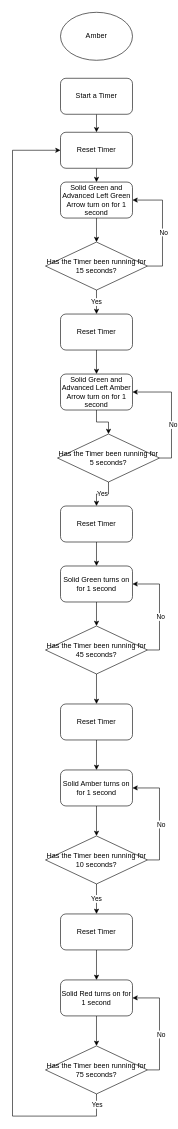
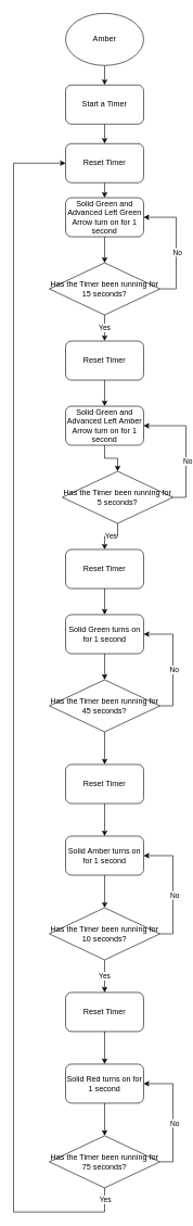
  <mxCell id="0" />
  <mxCell id="1" parent="0" />
+ <mxCell id="2" style="edgeStyle=orthogonalEdgeStyle;rounded=0;orthogonalLoop=1;jettySize=auto;html=1;exitX=0.5;exitY=1;exitDx=0;exitDy=0;entryX=0.5;entryY=0;entryDx=0;entryDy=0;" edge="1" parent="1" source="3" target="7"><mxGeometry relative="1" as="geometry" /></mxCell>
  <mxCell id="3" value="Amber" style="ellipse;whiteSpace=wrap;html=1;" vertex="1" parent="1"><mxGeometry x="100" width="120" height="80" as="geometry" y="20" /></mxCell>
  <mxCell id="4" style="edgeStyle=orthogonalEdgeStyle;rounded=0;orthogonalLoop=1;jettySize=auto;html=1;exitX=0.5;exitY=1;exitDx=0;exitDy=0;entryX=0.5;entryY=0;entryDx=0;entryDy=0;" edge="1" parent="1" source="5" target="11"><mxGeometry relative="1" as="geometry" /></mxCell>
  <mxCell id="5" value="Solid Green and Advanced Left Green Arrow turn on for 1 second" style="rounded=1;whiteSpace=wrap;html=1;" vertex="1" parent="1"><mxGeometry x="100" y="303" width="120" height="60" as="geometry" /></mxCell>
  <mxCell id="6" style="edgeStyle=orthogonalEdgeStyle;rounded=0;orthogonalLoop=1;jettySize=auto;html=1;exitX=0.5;exitY=1;exitDx=0;exitDy=0;entryX=0.5;entryY=0;entryDx=0;entryDy=0;" edge="1" parent="1" source="7" target="46"><mxGeometry relative="1" as="geometry" /></mxCell>
  <mxCell id="7" value="Start a Timer" style="rounded=1;whiteSpace=wrap;html=1;" vertex="1" parent="1"><mxGeometry x="100" y="130" width="120" height="60" as="geometry" /></mxCell>
  <mxCell id="8" style="edgeStyle=orthogonalEdgeStyle;rounded=0;orthogonalLoop=1;jettySize=auto;html=1;exitX=1;exitY=0.5;exitDx=0;exitDy=0;entryX=1;entryY=0.5;entryDx=0;entryDy=0;" edge="1" parent="1" source="11" target="5"><mxGeometry relative="1" as="geometry"><Array as="points"><mxPoint x="270" y="443" /><mxPoint x="270" y="333" /></Array></mxGeometry></mxCell>
  <mxCell id="9" value="No" style="edgeLabel;html=1;align=center;verticalAlign=middle;resizable=0;points=[];" vertex="1" connectable="0" parent="8"><mxGeometry x="-0.114" y="-1" relative="1" as="geometry"><mxPoint as="offset" /></mxGeometry></mxCell>
  <mxCell id="10" value="Yes" style="edgeStyle=orthogonalEdgeStyle;rounded=0;orthogonalLoop=1;jettySize=auto;html=1;exitX=0.5;exitY=1;exitDx=0;exitDy=0;entryX=0.5;entryY=0;entryDx=0;entryDy=0;" edge="1" parent="1" source="11" target="13"><mxGeometry relative="1" as="geometry" /></mxCell>
  <mxCell id="11" value="Has the Timer been running for 15 seconds?" style="rhombus;whiteSpace=wrap;html=1;" vertex="1" parent="1"><mxGeometry x="75" y="403" width="170" height="80" as="geometry" /></mxCell>
  <mxCell id="12" style="edgeStyle=orthogonalEdgeStyle;rounded=0;orthogonalLoop=1;jettySize=auto;html=1;exitX=0.5;exitY=1;exitDx=0;exitDy=0;entryX=0.5;entryY=0;entryDx=0;entryDy=0;" edge="1" parent="1" source="13" target="15"><mxGeometry relative="1" as="geometry" /></mxCell>
  <mxCell id="13" value="Reset Timer" style="rounded=1;whiteSpace=wrap;html=1;" vertex="1" parent="1"><mxGeometry x="100" y="523" width="120" height="60" as="geometry" /></mxCell>
  <mxCell id="14" style="edgeStyle=orthogonalEdgeStyle;rounded=0;orthogonalLoop=1;jettySize=auto;html=1;exitX=0.5;exitY=1;exitDx=0;exitDy=0;entryX=0.5;entryY=0;entryDx=0;entryDy=0;" edge="1" parent="1" source="15" target="19"><mxGeometry relative="1" as="geometry" /></mxCell>
  <mxCell id="15" value="Solid Green and Advanced Left Amber Arrow turn on for 1 second" style="rounded=1;whiteSpace=wrap;html=1;" vertex="1" parent="1"><mxGeometry x="100" y="623" width="120" height="60" as="geometry" /></mxCell>
  <mxCell id="16" style="edgeStyle=orthogonalEdgeStyle;rounded=0;orthogonalLoop=1;jettySize=auto;html=1;exitX=1;exitY=0.5;exitDx=0;exitDy=0;entryX=1;entryY=0.5;entryDx=0;entryDy=0;" edge="1" parent="1" source="19" target="15"><mxGeometry relative="1" as="geometry" /></mxCell>
  <mxCell id="17" value="No" style="edgeLabel;html=1;align=center;verticalAlign=middle;resizable=0;points=[];" vertex="1" connectable="0" parent="16"><mxGeometry x="-0.223" y="-2" relative="1" as="geometry"><mxPoint as="offset" /></mxGeometry></mxCell>
  <mxCell id="18" value="Yes" style="edgeStyle=orthogonalEdgeStyle;rounded=0;orthogonalLoop=1;jettySize=auto;html=1;exitX=0.5;exitY=1;exitDx=0;exitDy=0;entryX=0.5;entryY=0;entryDx=0;entryDy=0;" edge="1" parent="1" source="19" target="21"><mxGeometry relative="1" as="geometry"><mxPoint x="160" y="843" as="targetPoint" /></mxGeometry></mxCell>
  <mxCell id="19" value="Has the Timer been running for 5 seconds?" style="rhombus;whiteSpace=wrap;html=1;" vertex="1" parent="1"><mxGeometry x="95" y="723" width="170" height="80" as="geometry" /></mxCell>
  <mxCell id="20" style="edgeStyle=orthogonalEdgeStyle;rounded=0;orthogonalLoop=1;jettySize=auto;html=1;exitX=0.5;exitY=1;exitDx=0;exitDy=0;entryX=0.5;entryY=0;entryDx=0;entryDy=0;" edge="1" parent="1" source="21" target="23"><mxGeometry relative="1" as="geometry" /></mxCell>
  <mxCell id="21" value="Reset Timer" style="rounded=1;whiteSpace=wrap;html=1;" vertex="1" parent="1"><mxGeometry x="100" y="843" width="120" height="60" as="geometry" /></mxCell>
  <mxCell id="22" style="edgeStyle=orthogonalEdgeStyle;rounded=0;orthogonalLoop=1;jettySize=auto;html=1;exitX=0.5;exitY=1;exitDx=0;exitDy=0;entryX=0.5;entryY=0;entryDx=0;entryDy=0;" edge="1" parent="1" source="23" target="27"><mxGeometry relative="1" as="geometry" /></mxCell>
  <mxCell id="23" value="Solid Green turns on for 1 second" style="rounded=1;whiteSpace=wrap;html=1;" vertex="1" parent="1"><mxGeometry x="100" y="943" width="120" height="60" as="geometry" /></mxCell>
  <mxCell id="24" style="edgeStyle=orthogonalEdgeStyle;rounded=0;orthogonalLoop=1;jettySize=auto;html=1;exitX=1;exitY=0.5;exitDx=0;exitDy=0;entryX=1;entryY=0.5;entryDx=0;entryDy=0;" edge="1" parent="1" source="27" target="23"><mxGeometry relative="1" as="geometry" /></mxCell>
  <mxCell id="25" value="No" style="edgeLabel;html=1;align=center;verticalAlign=middle;resizable=0;points=[];" vertex="1" connectable="0" parent="24"><mxGeometry x="-0.131" y="-1" relative="1" as="geometry"><mxPoint as="offset" /></mxGeometry></mxCell>
  <mxCell id="26" style="edgeStyle=orthogonalEdgeStyle;rounded=0;orthogonalLoop=1;jettySize=auto;html=1;exitX=0.5;exitY=1;exitDx=0;exitDy=0;entryX=0.5;entryY=0;entryDx=0;entryDy=0;" edge="1" parent="1" source="27" target="31"><mxGeometry relative="1" as="geometry" /></mxCell>
  <mxCell id="27" value="Has the Timer been running for 45 seconds?" style="rhombus;whiteSpace=wrap;html=1;" vertex="1" parent="1"><mxGeometry x="75" y="1043" width="170" height="80" as="geometry" /></mxCell>
  <mxCell id="28" style="edgeStyle=orthogonalEdgeStyle;rounded=0;orthogonalLoop=1;jettySize=auto;html=1;exitX=0.5;exitY=1;exitDx=0;exitDy=0;entryX=0.5;entryY=0;entryDx=0;entryDy=0;" edge="1" parent="1" source="29" target="35"><mxGeometry relative="1" as="geometry" /></mxCell>
  <mxCell id="29" value="Solid Amber turns on for 1 second" style="rounded=1;whiteSpace=wrap;html=1;" vertex="1" parent="1"><mxGeometry x="100" y="1283" width="120" height="60" as="geometry" /></mxCell>
  <mxCell id="30" style="edgeStyle=orthogonalEdgeStyle;rounded=0;orthogonalLoop=1;jettySize=auto;html=1;exitX=0.5;exitY=1;exitDx=0;exitDy=0;entryX=0.5;entryY=0;entryDx=0;entryDy=0;" edge="1" parent="1" source="31" target="29"><mxGeometry relative="1" as="geometry" /></mxCell>
  <mxCell id="31" value="Reset Timer" style="rounded=1;whiteSpace=wrap;html=1;" vertex="1" parent="1"><mxGeometry x="100" y="1173" width="120" height="60" as="geometry" /></mxCell>
  <mxCell id="32" style="edgeStyle=orthogonalEdgeStyle;rounded=0;orthogonalLoop=1;jettySize=auto;html=1;exitX=1;exitY=0.5;exitDx=0;exitDy=0;entryX=1;entryY=0.5;entryDx=0;entryDy=0;" edge="1" parent="1" source="35" target="29"><mxGeometry relative="1" as="geometry" /></mxCell>
  <mxCell id="33" value="No" style="edgeLabel;html=1;align=center;verticalAlign=middle;resizable=0;points=[];" vertex="1" connectable="0" parent="32"><mxGeometry x="-0.131" y="-2" relative="1" as="geometry"><mxPoint as="offset" /></mxGeometry></mxCell>
  <mxCell id="34" value="Yes" style="edgeStyle=orthogonalEdgeStyle;rounded=0;orthogonalLoop=1;jettySize=auto;html=1;exitX=0.5;exitY=1;exitDx=0;exitDy=0;entryX=0.5;entryY=0;entryDx=0;entryDy=0;" edge="1" parent="1" source="35" target="39"><mxGeometry relative="1" as="geometry" /></mxCell>
  <mxCell id="35" value="Has the Timer been running for 10 seconds?" style="rhombus;whiteSpace=wrap;html=1;" vertex="1" parent="1"><mxGeometry x="75" y="1393" width="170" height="80" as="geometry" /></mxCell>
  <mxCell id="36" style="edgeStyle=orthogonalEdgeStyle;rounded=0;orthogonalLoop=1;jettySize=auto;html=1;exitX=0.5;exitY=1;exitDx=0;exitDy=0;entryX=0.5;entryY=0;entryDx=0;entryDy=0;" edge="1" parent="1" source="37" target="44"><mxGeometry relative="1" as="geometry" /></mxCell>
  <mxCell id="37" value="Solid Red turns on for 1 second" style="rounded=1;whiteSpace=wrap;html=1;" vertex="1" parent="1"><mxGeometry x="100" y="1633" width="120" height="60" as="geometry" /></mxCell>
  <mxCell id="38" style="edgeStyle=orthogonalEdgeStyle;rounded=0;orthogonalLoop=1;jettySize=auto;html=1;exitX=0.5;exitY=1;exitDx=0;exitDy=0;entryX=0.5;entryY=0;entryDx=0;entryDy=0;" edge="1" parent="1" source="39" target="37"><mxGeometry relative="1" as="geometry" /></mxCell>
  <mxCell id="39" value="Reset Timer" style="rounded=1;whiteSpace=wrap;html=1;" vertex="1" parent="1"><mxGeometry x="100" y="1523" width="120" height="60" as="geometry" /></mxCell>
  <mxCell id="40" style="edgeStyle=orthogonalEdgeStyle;rounded=0;orthogonalLoop=1;jettySize=auto;html=1;exitX=1;exitY=0.5;exitDx=0;exitDy=0;entryX=1;entryY=0.5;entryDx=0;entryDy=0;" edge="1" parent="1" source="44" target="37"><mxGeometry relative="1" as="geometry" /></mxCell>
  <mxCell id="41" value="No" style="edgeLabel;html=1;align=center;verticalAlign=middle;resizable=0;points=[];" vertex="1" connectable="0" parent="40"><mxGeometry x="-0.131" y="-2" relative="1" as="geometry"><mxPoint as="offset" /></mxGeometry></mxCell>
  <mxCell id="42" style="edgeStyle=orthogonalEdgeStyle;rounded=0;orthogonalLoop=1;jettySize=auto;html=1;exitX=0.5;exitY=1;exitDx=0;exitDy=0;entryX=0;entryY=0.5;entryDx=0;entryDy=0;" edge="1" parent="1" source="44" target="46"><mxGeometry relative="1" as="geometry"><mxPoint x="40" y="200" as="targetPoint" /><Array as="points"><mxPoint x="160" y="1860" /><mxPoint x="20" y="1860" /><mxPoint x="20" y="250" /></Array></mxGeometry></mxCell>
  <mxCell id="43" value="Yes" style="edgeLabel;html=1;align=center;verticalAlign=middle;resizable=0;points=[];" vertex="1" connectable="0" parent="42"><mxGeometry x="-0.955" y="3" relative="1" as="geometry"><mxPoint x="5" y="-23" as="offset" /></mxGeometry></mxCell>
  <mxCell id="44" value="Has the Timer been running for 75 seconds?" style="rhombus;whiteSpace=wrap;html=1;" vertex="1" parent="1"><mxGeometry x="75" y="1743" width="170" height="80" as="geometry" /></mxCell>
  <mxCell id="45" style="edgeStyle=orthogonalEdgeStyle;rounded=0;orthogonalLoop=1;jettySize=auto;html=1;exitX=0.5;exitY=1;exitDx=0;exitDy=0;entryX=0.5;entryY=0;entryDx=0;entryDy=0;" edge="1" parent="1" source="46" target="5"><mxGeometry relative="1" as="geometry" /></mxCell>
  <mxCell id="46" value="Reset Timer" style="rounded=1;whiteSpace=wrap;html=1;" vertex="1" parent="1"><mxGeometry x="100" y="220" width="120" height="60" as="geometry" /></mxCell>
